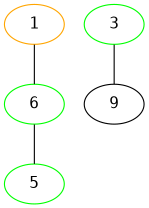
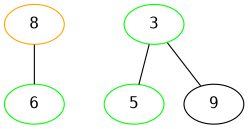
  graph {
    fontname="DejaVu Sans Mono"
    node [color=green fontname="DejaVu Sans Mono"]
    edge [fontname="DejaVu Sans Mono"]
-   n1 [color=orange label=1]
+   n1 [color=orange label=8]
    n2 [label=6]
    n3 [label=3]
    n4 [label=5]
    n5 [label=9 color=""]
    n1 -- n2
-   n2 -- n4
+   n3 -- n4
    n3 -- n5
  }
